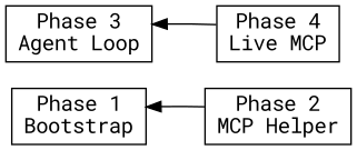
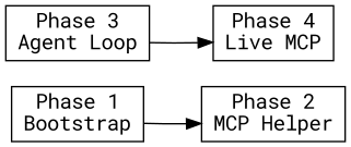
  digraph {
    fontname="Roboto Mono"
    rankdir=LR
    node [fontname="Roboto Mono" shape=box]
    edge [fontname="Roboto Mono"]
    "Phase 1\nBootstrap"
    "Phase 2\nMCP Helper"
    "Phase 3\nAgent Loop"
    "Phase 4\nLive MCP"
-   "Phase 2\nMCP Helper" -> "Phase 1\nBootstrap"
-   "Phase 4\nLive MCP" -> "Phase 3\nAgent Loop"
+   "Phase 1\nBootstrap" -> "Phase 2\nMCP Helper"
+   "Phase 3\nAgent Loop" -> "Phase 4\nLive MCP"
  }
